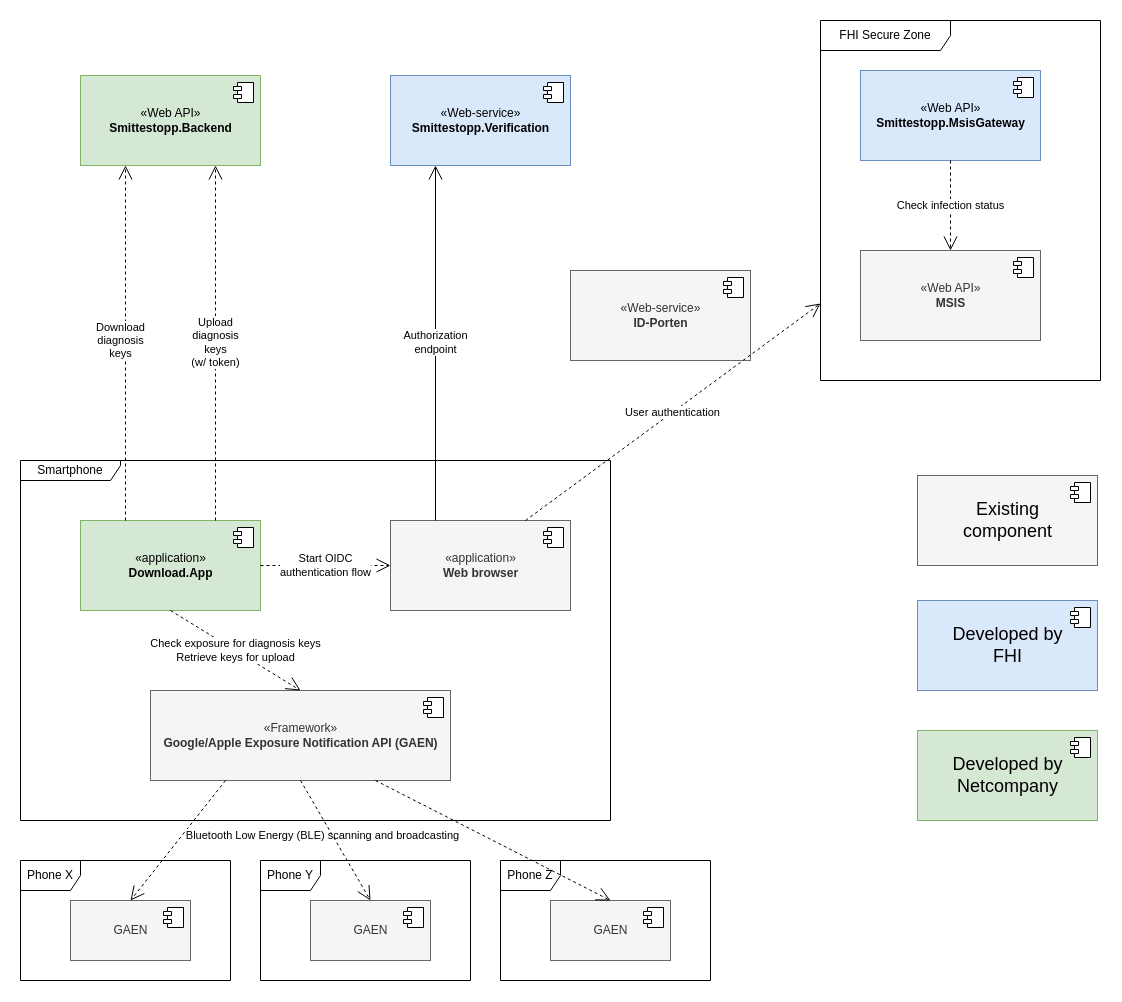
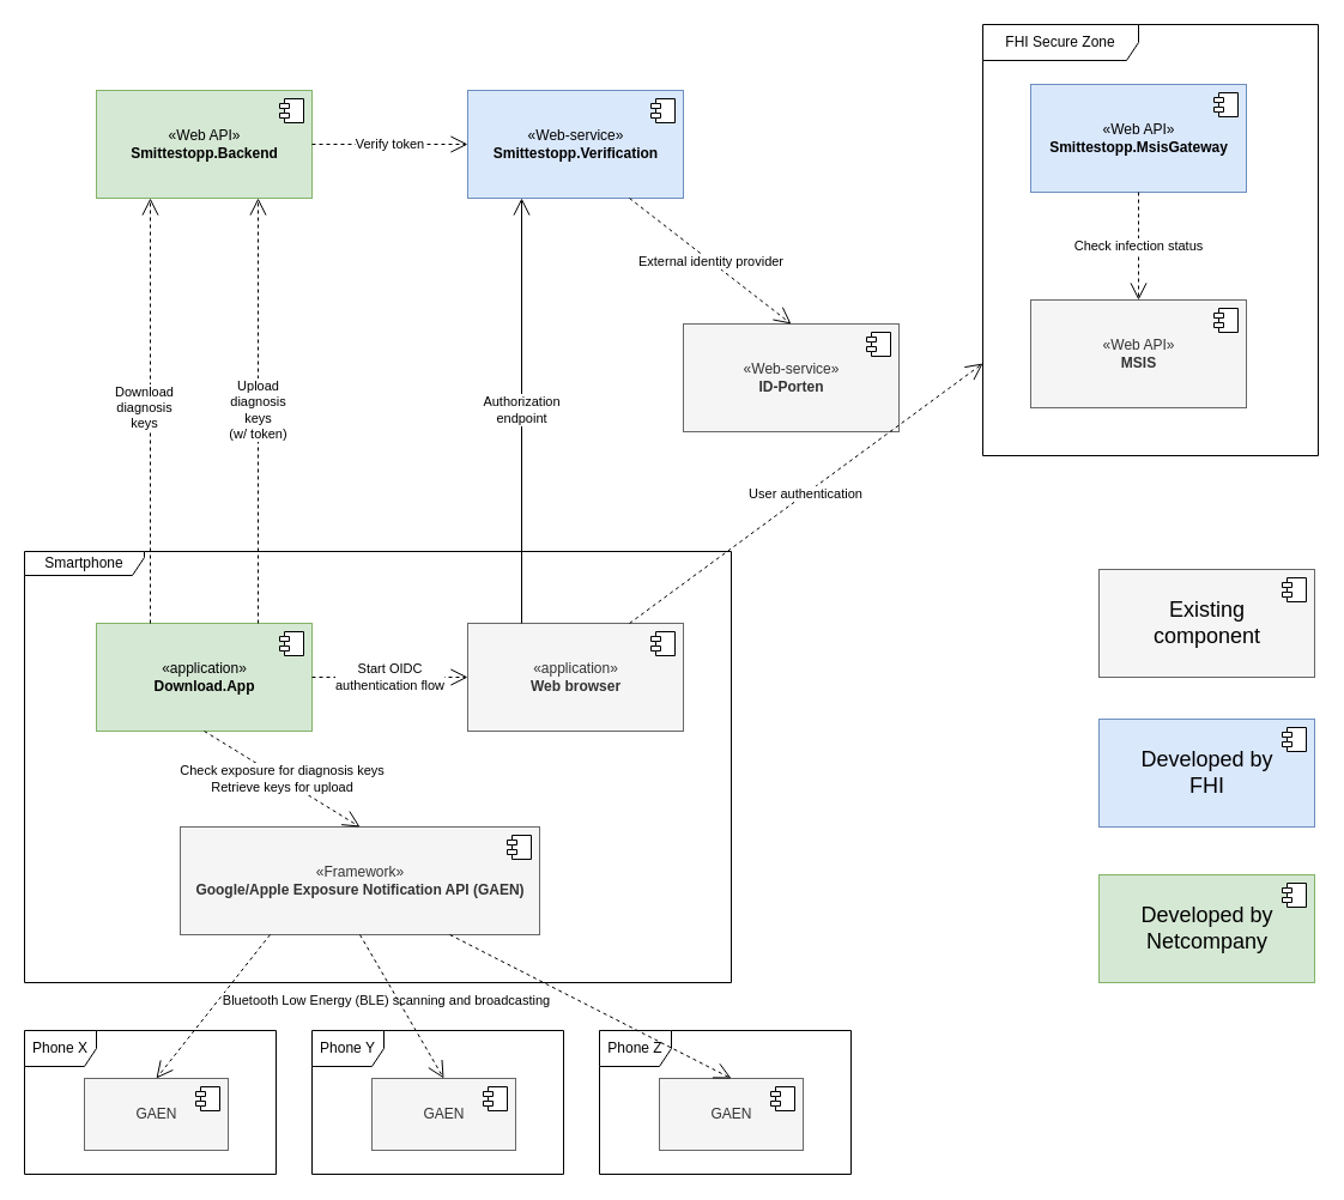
  <mxCell id="0" />
  <mxCell id="1" parent="0" />
  <mxCell id="2" value="FHI Secure Zone" style="shape=umlFrame;whiteSpace=wrap;html=1;width=130;height=30;" parent="1" vertex="1"><mxGeometry x="820" y="20" width="280" height="360" as="geometry" /></mxCell>
  <mxCell id="3" style="edgeStyle=elbowEdgeStyle;rounded=0;html=1;entryX=0.559;entryY=0.251;entryPerimeter=0;dashed=1;labelBackgroundColor=none;startFill=0;endArrow=open;endFill=0;endSize=10;fontFamily=Verdana;fontSize=10;" parent="1" edge="1"><mxGeometry relative="1" as="geometry"><mxPoint x="980.235" y="464.5" as="sourcePoint" /></mxGeometry></mxCell>
  <mxCell id="4" style="edgeStyle=none;rounded=0;html=1;dashed=1;labelBackgroundColor=none;startFill=0;endArrow=open;endFill=0;endSize=10;fontFamily=Verdana;fontSize=10;entryX=-0.003;entryY=0.411;entryPerimeter=0;" parent="1" edge="1"><mxGeometry relative="1" as="geometry"><mxPoint x="1009.207" y="464.5" as="sourcePoint" /></mxGeometry></mxCell>
  <mxCell id="5" style="edgeStyle=none;rounded=0;html=1;dashed=1;labelBackgroundColor=none;startFill=0;endArrow=open;endFill=0;endSize=10;fontFamily=Verdana;fontSize=10;entryX=1.013;entryY=0.444;entryPerimeter=0;" parent="1" edge="1"><mxGeometry relative="1" as="geometry"><mxPoint x="934.688" y="464.5" as="sourcePoint" /></mxGeometry></mxCell>
  <mxCell id="6" style="edgeStyle=elbowEdgeStyle;rounded=0;html=1;entryX=0.628;entryY=0.26;entryPerimeter=0;dashed=1;labelBackgroundColor=none;startFill=0;endArrow=open;endFill=0;endSize=10;fontFamily=Verdana;fontSize=10;" parent="1" edge="1"><mxGeometry relative="1" as="geometry"><mxPoint x="928.14" y="842.769" as="targetPoint" /></mxGeometry></mxCell>
  <mxCell id="7" style="edgeStyle=elbowEdgeStyle;rounded=0;html=1;entryX=0.643;entryY=0.246;entryPerimeter=0;dashed=1;labelBackgroundColor=none;startFill=0;endArrow=open;endFill=0;endSize=10;fontFamily=Verdana;fontSize=10;" parent="1" edge="1"><mxGeometry relative="1" as="geometry"><mxPoint x="1097.09" y="841.789" as="targetPoint" /></mxGeometry></mxCell>
  <mxCell id="8" value="«Web API»&lt;br&gt;&lt;b&gt;Smittestopp&lt;/b&gt;&lt;b&gt;.MsisGateway&lt;/b&gt;" style="html=1;dropTarget=0;fillColor=#dae8fc;strokeColor=#6c8ebf;" parent="1" vertex="1"><mxGeometry x="860" y="70" width="180" height="90" as="geometry" /></mxCell>
  <mxCell id="9" value="" style="shape=component;jettyWidth=8;jettyHeight=4;" parent="8" vertex="1"><mxGeometry x="1" width="20" height="20" relative="1" as="geometry"><mxPoint x="-27" y="7" as="offset" /></mxGeometry></mxCell>
  <mxCell id="10" value="«Web API»&lt;br&gt;&lt;b&gt;MSIS&lt;/b&gt;" style="html=1;dropTarget=0;fillColor=#f5f5f5;strokeColor=#666666;fontColor=#333333;" parent="1" vertex="1"><mxGeometry x="860" y="250" width="180" height="90" as="geometry" /></mxCell>
  <mxCell id="11" value="" style="shape=component;jettyWidth=8;jettyHeight=4;" parent="10" vertex="1"><mxGeometry x="1" width="20" height="20" relative="1" as="geometry"><mxPoint x="-27" y="7" as="offset" /></mxGeometry></mxCell>
  <mxCell id="12" value="Check infection status" style="endArrow=open;endSize=12;dashed=1;html=1;exitX=0.5;exitY=1;exitDx=0;exitDy=0;" parent="1" source="8" target="10" edge="1"><mxGeometry width="160" relative="1" as="geometry"><mxPoint x="1330" y="-215" as="sourcePoint" /><mxPoint x="1490" y="-215" as="targetPoint" /></mxGeometry></mxCell>
  <mxCell id="13" value="«Web-service»&lt;br&gt;&lt;b&gt;Smittestopp&lt;/b&gt;&lt;b&gt;.Verification&lt;/b&gt;" style="html=1;dropTarget=0;fillColor=#dae8fc;strokeColor=#6c8ebf;" parent="1" vertex="1"><mxGeometry x="390" y="75" width="180" height="90" as="geometry" /></mxCell>
  <mxCell id="14" value="" style="shape=component;jettyWidth=8;jettyHeight=4;" parent="13" vertex="1"><mxGeometry x="1" width="20" height="20" relative="1" as="geometry"><mxPoint x="-27" y="7" as="offset" /></mxGeometry></mxCell>
  <mxCell id="15" value="«Web API»&lt;br&gt;&lt;b&gt;Smittestopp&lt;/b&gt;&lt;b&gt;.Backend&lt;/b&gt;" style="html=1;dropTarget=0;fillColor=#d5e8d4;strokeColor=#82b366;" parent="1" vertex="1"><mxGeometry x="80" y="75" width="180" height="90" as="geometry" /></mxCell>
  <mxCell id="16" value="" style="shape=component;jettyWidth=8;jettyHeight=4;" parent="15" vertex="1"><mxGeometry x="1" width="20" height="20" relative="1" as="geometry"><mxPoint x="-27" y="7" as="offset" /></mxGeometry></mxCell>
  <mxCell id="17" value="Smartphone" style="shape=umlFrame;whiteSpace=wrap;html=1;width=100;height=20;" parent="1" vertex="1"><mxGeometry x="20" y="460" width="590" height="360" as="geometry" /></mxCell>
  <mxCell id="18" value="«application»&lt;br&gt;&lt;b&gt;Download.App&lt;/b&gt;" style="html=1;dropTarget=0;fillColor=#d5e8d4;strokeColor=#82b366;" parent="1" vertex="1"><mxGeometry x="80" y="520" width="180" height="90" as="geometry" /></mxCell>
  <mxCell id="19" value="" style="shape=component;jettyWidth=8;jettyHeight=4;" parent="18" vertex="1"><mxGeometry x="1" width="20" height="20" relative="1" as="geometry"><mxPoint x="-27" y="7" as="offset" /></mxGeometry></mxCell>
  <mxCell id="20" value="Upload&lt;br&gt;diagnosis&lt;br&gt;keys&lt;br&gt;(w/ token)" style="endArrow=open;endSize=12;dashed=1;html=1;exitX=0.75;exitY=0;exitDx=0;exitDy=0;entryX=0.75;entryY=1;entryDx=0;entryDy=0;" parent="1" source="18" target="15" edge="1"><mxGeometry width="160" relative="1" as="geometry"><mxPoint x="220" y="560" as="sourcePoint" /><mxPoint x="380" y="560" as="targetPoint" /></mxGeometry></mxCell>
  <mxCell id="21" value="«application»&lt;br&gt;&lt;b&gt;Web browser&lt;/b&gt;" style="html=1;dropTarget=0;fillColor=#f5f5f5;strokeColor=#666666;fontColor=#333333;" parent="1" vertex="1"><mxGeometry x="390" y="520" width="180" height="90" as="geometry" /></mxCell>
  <mxCell id="22" value="" style="shape=component;jettyWidth=8;jettyHeight=4;" parent="21" vertex="1"><mxGeometry x="1" width="20" height="20" relative="1" as="geometry"><mxPoint x="-27" y="7" as="offset" /></mxGeometry></mxCell>
  <mxCell id="23" value="Start OIDC&lt;br&gt;authentication flow" style="endArrow=open;endSize=12;dashed=1;html=1;exitX=1;exitY=0.5;exitDx=0;exitDy=0;entryX=0;entryY=0.5;entryDx=0;entryDy=0;" parent="1" source="18" target="21" edge="1"><mxGeometry width="160" relative="1" as="geometry"><mxPoint x="255" y="660" as="sourcePoint" /><mxPoint x="250.424" y="174" as="targetPoint" /></mxGeometry></mxCell>
  <mxCell id="24" value="«Web-service»&lt;br&gt;&lt;b&gt;ID-Porten&lt;/b&gt;" style="html=1;dropTarget=0;labelBackgroundColor=none;fillColor=#f5f5f5;strokeColor=#666666;fontColor=#333333;" parent="1" vertex="1"><mxGeometry x="570" y="270" width="180" height="90" as="geometry" /></mxCell>
  <mxCell id="25" value="" style="shape=component;jettyWidth=8;jettyHeight=4;" parent="24" vertex="1"><mxGeometry x="1" width="20" height="20" relative="1" as="geometry"><mxPoint x="-27" y="7" as="offset" /></mxGeometry></mxCell>
  <mxCell id="26" value="Authorization&lt;br&gt;endpoint" style="endArrow=open;endSize=12;dashed=0;html=1;exitX=0.25;exitY=0;exitDx=0;exitDy=0;entryX=0.25;entryY=1;entryDx=0;entryDy=0;" parent="1" source="21" target="13" edge="1"><mxGeometry width="160" relative="1" as="geometry"><mxPoint x="155" y="605" as="sourcePoint" /><mxPoint x="150.469" y="170" as="targetPoint" /></mxGeometry></mxCell>
  <mxCell id="27" value="User authentication" style="endArrow=open;endSize=12;dashed=1;html=1;exitX=0.75;exitY=0;exitDx=0;exitDy=0;" parent="1" source="21" target="2" edge="1"><mxGeometry width="160" relative="1" as="geometry"><mxPoint x="550" y="520" as="sourcePoint" /><mxPoint x="710" y="520" as="targetPoint" /></mxGeometry></mxCell>
+ <mxCell id="28" value="External identity provider" style="endArrow=open;endSize=12;dashed=1;html=1;exitX=0.75;exitY=1;exitDx=0;exitDy=0;entryX=0.5;entryY=0;entryDx=0;entryDy=0;" parent="1" source="13" target="24" edge="1"><mxGeometry width="160" relative="1" as="geometry"><mxPoint x="570" y="190" as="sourcePoint" /><mxPoint x="730" y="190" as="targetPoint" /></mxGeometry></mxCell>
  <mxCell id="29" value="«Framework»&lt;br&gt;&lt;b&gt;Google/Apple Exposure Notification API (GAEN)&lt;/b&gt;" style="html=1;dropTarget=0;fillColor=#f5f5f5;strokeColor=#666666;fontColor=#333333;" parent="1" vertex="1"><mxGeometry x="150" y="690" width="300" height="90" as="geometry" /></mxCell>
  <mxCell id="30" value="" style="shape=component;jettyWidth=8;jettyHeight=4;" parent="29" vertex="1"><mxGeometry x="1" width="20" height="20" relative="1" as="geometry"><mxPoint x="-27" y="7" as="offset" /></mxGeometry></mxCell>
  <mxCell id="31" value="Check exposure for diagnosis keys&lt;br&gt;Retrieve keys for upload" style="endArrow=open;endSize=12;dashed=1;html=1;exitX=0.5;exitY=1;exitDx=0;exitDy=0;entryX=0.5;entryY=0;entryDx=0;entryDy=0;" parent="1" source="18" target="29" edge="1"><mxGeometry width="160" relative="1" as="geometry"><mxPoint x="110" y="660" as="sourcePoint" /><mxPoint x="180" y="690" as="targetPoint" /></mxGeometry></mxCell>
+ <mxCell id="32" value="Verify token" style="endArrow=open;endSize=12;dashed=1;html=1;exitX=1;exitY=0.5;exitDx=0;exitDy=0;" parent="1" source="15" target="13" edge="1"><mxGeometry width="160" relative="1" as="geometry"><mxPoint x="340" y="210" as="sourcePoint" /><mxPoint x="500" y="210" as="targetPoint" /></mxGeometry></mxCell>
  <mxCell id="33" value="&lt;font color=&quot;#000000&quot; style=&quot;font-size: 18px&quot;&gt;Existing&lt;br&gt;component&lt;br&gt;&lt;/font&gt;" style="html=1;dropTarget=0;labelBackgroundColor=none;strokeColor=#666666;fontColor=#333333;fillColor=#f5f5f5;" parent="1" vertex="1"><mxGeometry x="917" y="475" width="180" height="90" as="geometry" /></mxCell>
  <mxCell id="34" value="" style="shape=component;jettyWidth=8;jettyHeight=4;" parent="33" vertex="1"><mxGeometry x="1" width="20" height="20" relative="1" as="geometry"><mxPoint x="-27" y="7" as="offset" /></mxGeometry></mxCell>
  <mxCell id="35" value="&lt;font style=&quot;font-size: 18px&quot;&gt;Developed by&lt;br&gt;Netcompany&lt;/font&gt;" style="html=1;dropTarget=0;labelBackgroundColor=none;strokeColor=#82b366;fillColor=#d5e8d4;" parent="1" vertex="1"><mxGeometry x="917" y="730" width="180" height="90" as="geometry" /></mxCell>
  <mxCell id="36" value="" style="shape=component;jettyWidth=8;jettyHeight=4;" parent="35" vertex="1"><mxGeometry x="1" width="20" height="20" relative="1" as="geometry"><mxPoint x="-27" y="7" as="offset" /></mxGeometry></mxCell>
  <mxCell id="37" value="&lt;span style=&quot;font-size: 18px&quot;&gt;Developed by&lt;br&gt;&lt;/span&gt;&lt;font style=&quot;font-size: 18px&quot;&gt;FHI&lt;/font&gt;" style="html=1;dropTarget=0;labelBackgroundColor=none;strokeColor=#6c8ebf;fillColor=#dae8fc;" parent="1" vertex="1"><mxGeometry x="917" y="600" width="180" height="90" as="geometry" /></mxCell>
  <mxCell id="38" value="" style="shape=component;jettyWidth=8;jettyHeight=4;" parent="37" vertex="1"><mxGeometry x="1" width="20" height="20" relative="1" as="geometry"><mxPoint x="-27" y="7" as="offset" /></mxGeometry></mxCell>
  <mxCell id="39" value="Download&lt;br&gt;diagnosis&lt;br&gt;keys" style="endArrow=open;endSize=12;dashed=1;html=1;entryX=0.25;entryY=1;entryDx=0;entryDy=0;exitX=0.25;exitY=0;exitDx=0;exitDy=0;" parent="1" source="18" target="15" edge="1"><mxGeometry x="0.014" y="5" width="160" relative="1" as="geometry"><mxPoint x="30" y="270" as="sourcePoint" /><mxPoint x="190" y="270" as="targetPoint" /><mxPoint as="offset" /></mxGeometry></mxCell>
  <mxCell id="40" value="Phone X" style="shape=umlFrame;whiteSpace=wrap;html=1;labelBackgroundColor=none;fillColor=#FFFFFF;" parent="1" vertex="1"><mxGeometry x="20" y="860" width="210" height="120" as="geometry" /></mxCell>
  <mxCell id="41" value="GAEN" style="html=1;dropTarget=0;labelBackgroundColor=none;fillColor=#f5f5f5;strokeColor=#666666;fontColor=#333333;" parent="1" vertex="1"><mxGeometry x="70" y="900" width="120" height="60" as="geometry" /></mxCell>
  <mxCell id="42" value="" style="shape=component;jettyWidth=8;jettyHeight=4;" parent="41" vertex="1"><mxGeometry x="1" width="20" height="20" relative="1" as="geometry"><mxPoint x="-27" y="7" as="offset" /></mxGeometry></mxCell>
  <mxCell id="43" value="Phone Y" style="shape=umlFrame;whiteSpace=wrap;html=1;labelBackgroundColor=none;fillColor=#FFFFFF;" parent="1" vertex="1"><mxGeometry x="260" y="860" width="210" height="120" as="geometry" /></mxCell>
  <mxCell id="44" value="GAEN" style="html=1;dropTarget=0;labelBackgroundColor=none;fillColor=#f5f5f5;strokeColor=#666666;fontColor=#333333;" parent="1" vertex="1"><mxGeometry x="310" y="900" width="120" height="60" as="geometry" /></mxCell>
  <mxCell id="45" value="" style="shape=component;jettyWidth=8;jettyHeight=4;" parent="44" vertex="1"><mxGeometry x="1" width="20" height="20" relative="1" as="geometry"><mxPoint x="-27" y="7" as="offset" /></mxGeometry></mxCell>
  <mxCell id="46" value="Phone Z" style="shape=umlFrame;whiteSpace=wrap;html=1;labelBackgroundColor=none;fillColor=#FFFFFF;" parent="1" vertex="1"><mxGeometry x="500" y="860" width="210" height="120" as="geometry" /></mxCell>
  <mxCell id="47" value="GAEN" style="html=1;dropTarget=0;labelBackgroundColor=none;fillColor=#f5f5f5;strokeColor=#666666;fontColor=#333333;" parent="1" vertex="1"><mxGeometry x="550" y="900" width="120" height="60" as="geometry" /></mxCell>
  <mxCell id="48" value="" style="shape=component;jettyWidth=8;jettyHeight=4;" parent="47" vertex="1"><mxGeometry x="1" width="20" height="20" relative="1" as="geometry"><mxPoint x="-27" y="7" as="offset" /></mxGeometry></mxCell>
  <mxCell id="49" value="Bluetooth Low Energy (BLE) scanning and broadcasting" style="endArrow=open;endSize=12;dashed=1;html=1;exitX=0.25;exitY=1;exitDx=0;exitDy=0;entryX=0.5;entryY=0;entryDx=0;entryDy=0;" parent="1" source="29" target="41" edge="1"><mxGeometry x="-1" y="110" width="160" relative="1" as="geometry"><mxPoint x="220" y="800" as="sourcePoint" /><mxPoint x="380" y="800" as="targetPoint" /><mxPoint x="11" y="-13" as="offset" /></mxGeometry></mxCell>
  <mxCell id="50" value="" style="endArrow=open;endSize=12;dashed=1;html=1;exitX=0.5;exitY=1;exitDx=0;exitDy=0;entryX=0.5;entryY=0;entryDx=0;entryDy=0;" parent="1" source="29" target="44" edge="1"><mxGeometry width="160" relative="1" as="geometry"><mxPoint x="300" y="800" as="sourcePoint" /><mxPoint x="460" y="800" as="targetPoint" /></mxGeometry></mxCell>
  <mxCell id="51" value="" style="endArrow=open;endSize=12;dashed=1;html=1;exitX=0.75;exitY=1;exitDx=0;exitDy=0;entryX=0.5;entryY=0;entryDx=0;entryDy=0;" parent="1" source="29" target="47" edge="1"><mxGeometry width="160" relative="1" as="geometry"><mxPoint x="305" y="790" as="sourcePoint" /><mxPoint x="380" y="910" as="targetPoint" /></mxGeometry></mxCell>
